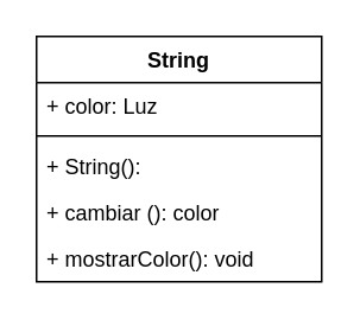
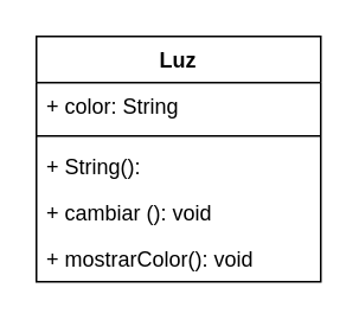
  <mxCell id="0" />
  <mxCell id="1" parent="0" />
- <mxCell id="2" value="String" style="swimlane;fontStyle=1;align=center;verticalAlign=top;childLayout=stackLayout;horizontal=1;startSize=26;horizontalStack=0;resizeParent=1;resizeParentMax=0;resizeLast=0;collapsible=1;marginBottom=0;whiteSpace=wrap;html=1;" vertex="1" parent="1"><mxGeometry x="20" y="20" width="160" height="138" as="geometry" /></mxCell>
- <mxCell id="3" value="+ color: Luz" style="text;strokeColor=none;fillColor=none;align=left;verticalAlign=top;spacingLeft=4;spacingRight=4;overflow=hidden;rotatable=0;points=[[0,0.5],[1,0.5]];portConstraint=eastwest;whiteSpace=wrap;html=1;" vertex="1" parent="2"><mxGeometry y="26" width="160" height="26" as="geometry" /></mxCell>
+ <mxCell id="2" value="Luz" style="swimlane;fontStyle=1;align=center;verticalAlign=top;childLayout=stackLayout;horizontal=1;startSize=26;horizontalStack=0;resizeParent=1;resizeParentMax=0;resizeLast=0;collapsible=1;marginBottom=0;whiteSpace=wrap;html=1;" vertex="1" parent="1"><mxGeometry x="20" y="20" width="160" height="138" as="geometry" /></mxCell>
+ <mxCell id="3" value="+ color: String" style="text;strokeColor=none;fillColor=none;align=left;verticalAlign=top;spacingLeft=4;spacingRight=4;overflow=hidden;rotatable=0;points=[[0,0.5],[1,0.5]];portConstraint=eastwest;whiteSpace=wrap;html=1;" vertex="1" parent="2"><mxGeometry y="26" width="160" height="26" as="geometry" /></mxCell>
  <mxCell id="4" value="" style="line;strokeWidth=1;fillColor=none;align=left;verticalAlign=middle;spacingTop=-1;spacingLeft=3;spacingRight=3;rotatable=0;labelPosition=right;points=[];portConstraint=eastwest;strokeColor=inherit;" vertex="1" parent="2"><mxGeometry y="52" width="160" height="8" as="geometry" /></mxCell>
  <mxCell id="5" value="+ String():&lt;div&gt;&amp;nbsp;&lt;/div&gt;" style="text;strokeColor=none;fillColor=none;align=left;verticalAlign=top;spacingLeft=4;spacingRight=4;overflow=hidden;rotatable=0;points=[[0,0.5],[1,0.5]];portConstraint=eastwest;whiteSpace=wrap;html=1;" vertex="1" parent="2"><mxGeometry y="60" width="160" height="26" as="geometry" /></mxCell>
- <mxCell id="6" value="+ cambiar (): color" style="text;strokeColor=none;fillColor=none;align=left;verticalAlign=top;spacingLeft=4;spacingRight=4;overflow=hidden;rotatable=0;points=[[0,0.5],[1,0.5]];portConstraint=eastwest;whiteSpace=wrap;html=1;" vertex="1" parent="2"><mxGeometry y="86" width="160" height="26" as="geometry" /></mxCell>
+ <mxCell id="6" value="+ cambiar (): void" style="text;strokeColor=none;fillColor=none;align=left;verticalAlign=top;spacingLeft=4;spacingRight=4;overflow=hidden;rotatable=0;points=[[0,0.5],[1,0.5]];portConstraint=eastwest;whiteSpace=wrap;html=1;" vertex="1" parent="2"><mxGeometry y="86" width="160" height="26" as="geometry" /></mxCell>
  <mxCell id="7" value="+ mostrarColor(): void&lt;div&gt;&lt;br&gt;&lt;/div&gt;" style="text;strokeColor=none;fillColor=none;align=left;verticalAlign=top;spacingLeft=4;spacingRight=4;overflow=hidden;rotatable=0;points=[[0,0.5],[1,0.5]];portConstraint=eastwest;whiteSpace=wrap;html=1;" vertex="1" parent="2"><mxGeometry y="112" width="160" height="26" as="geometry" /></mxCell>
